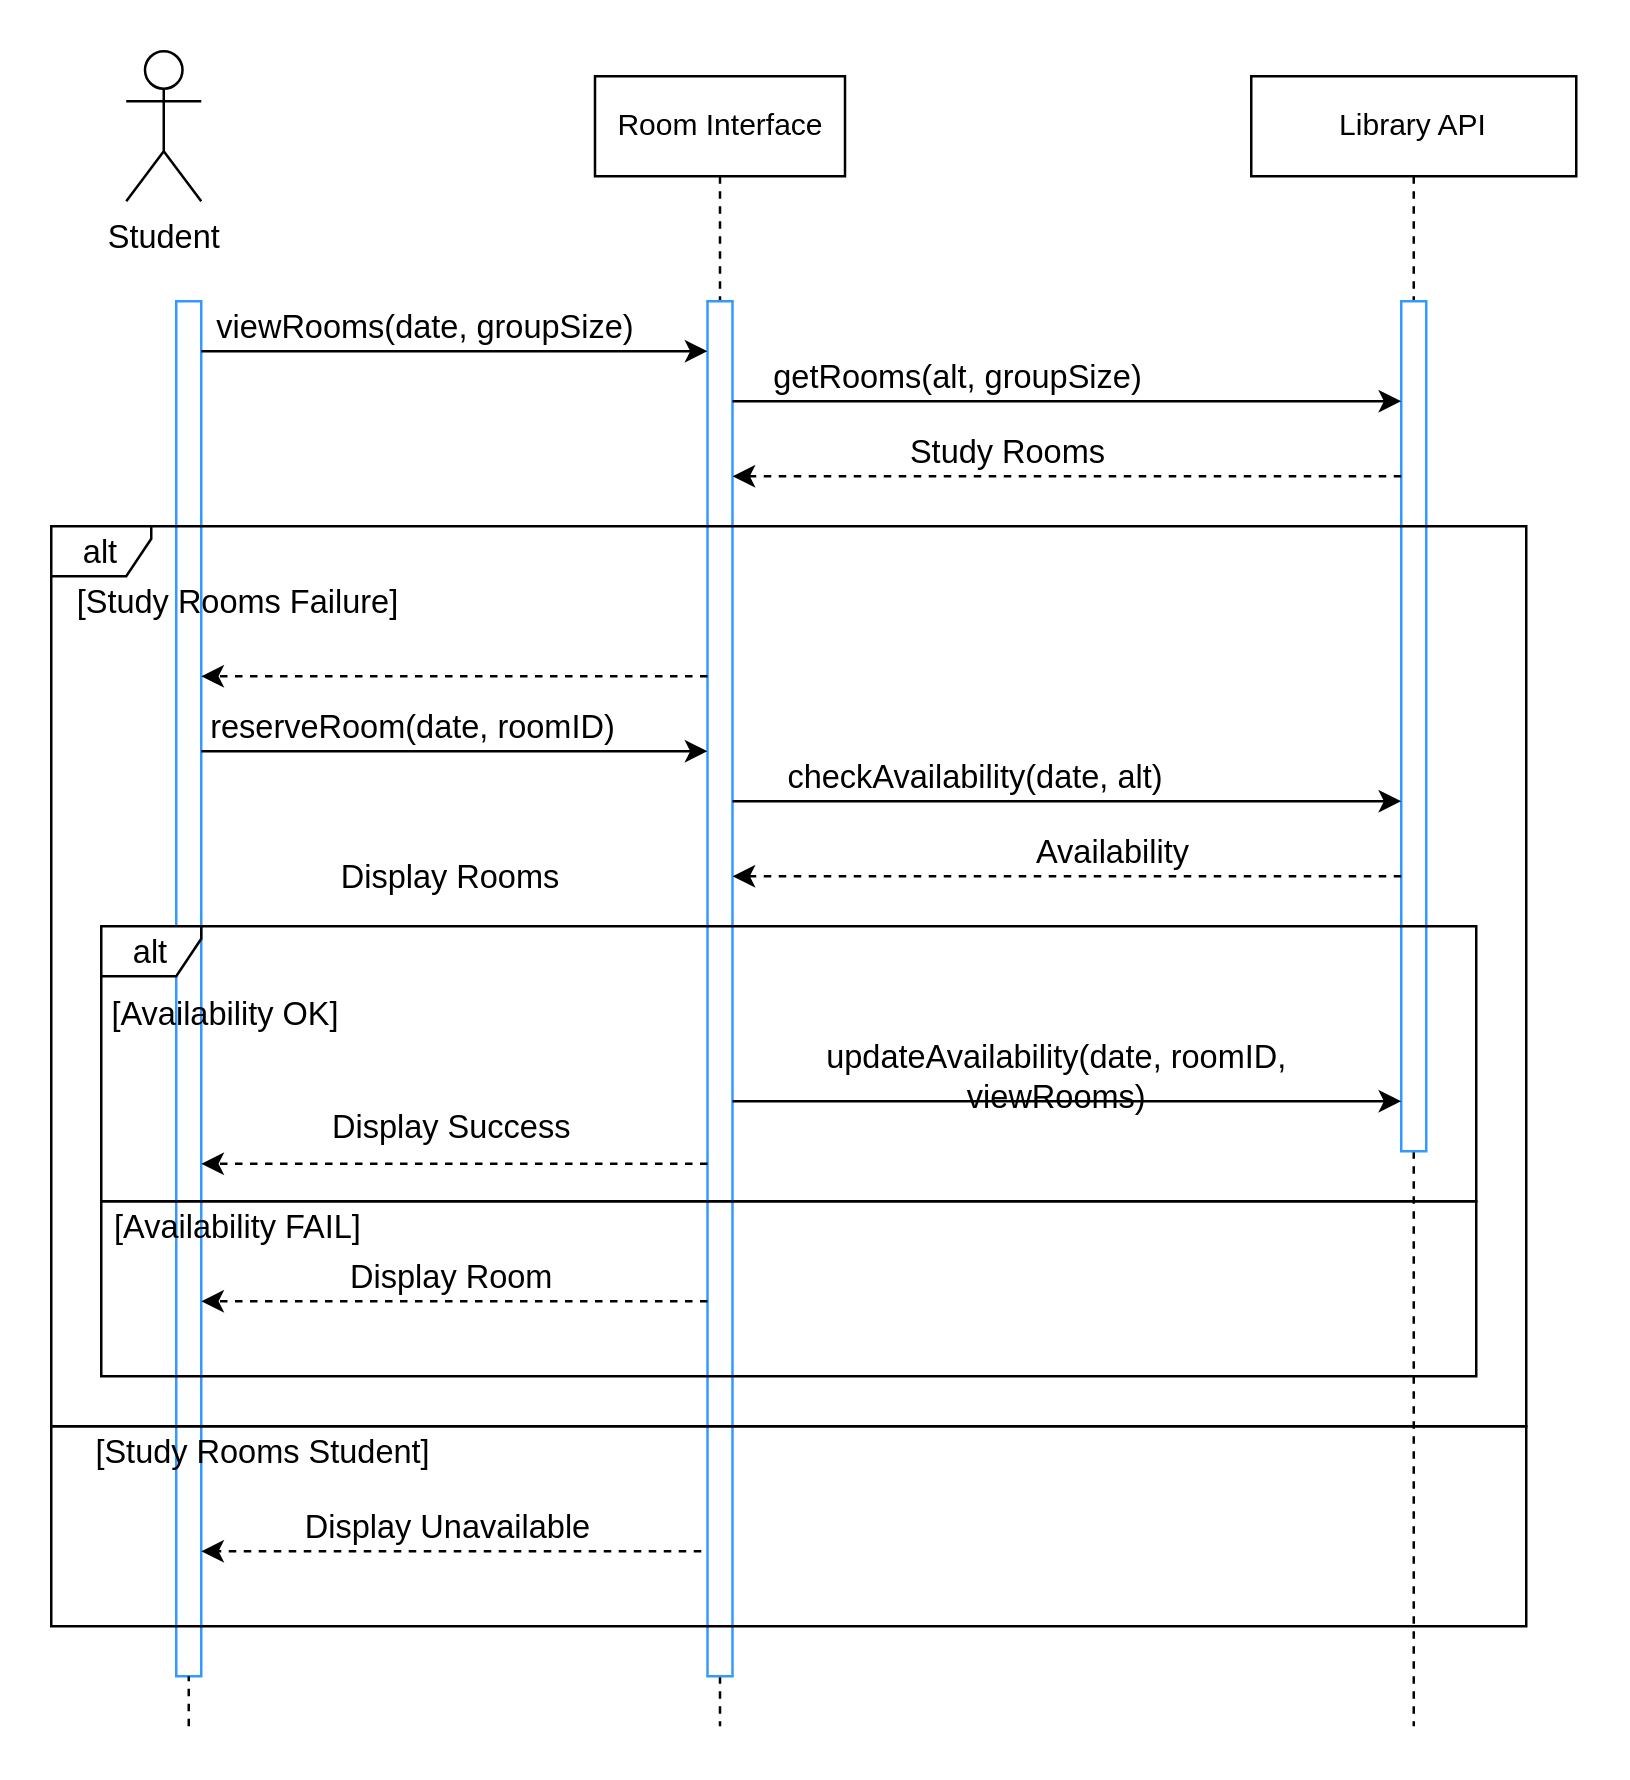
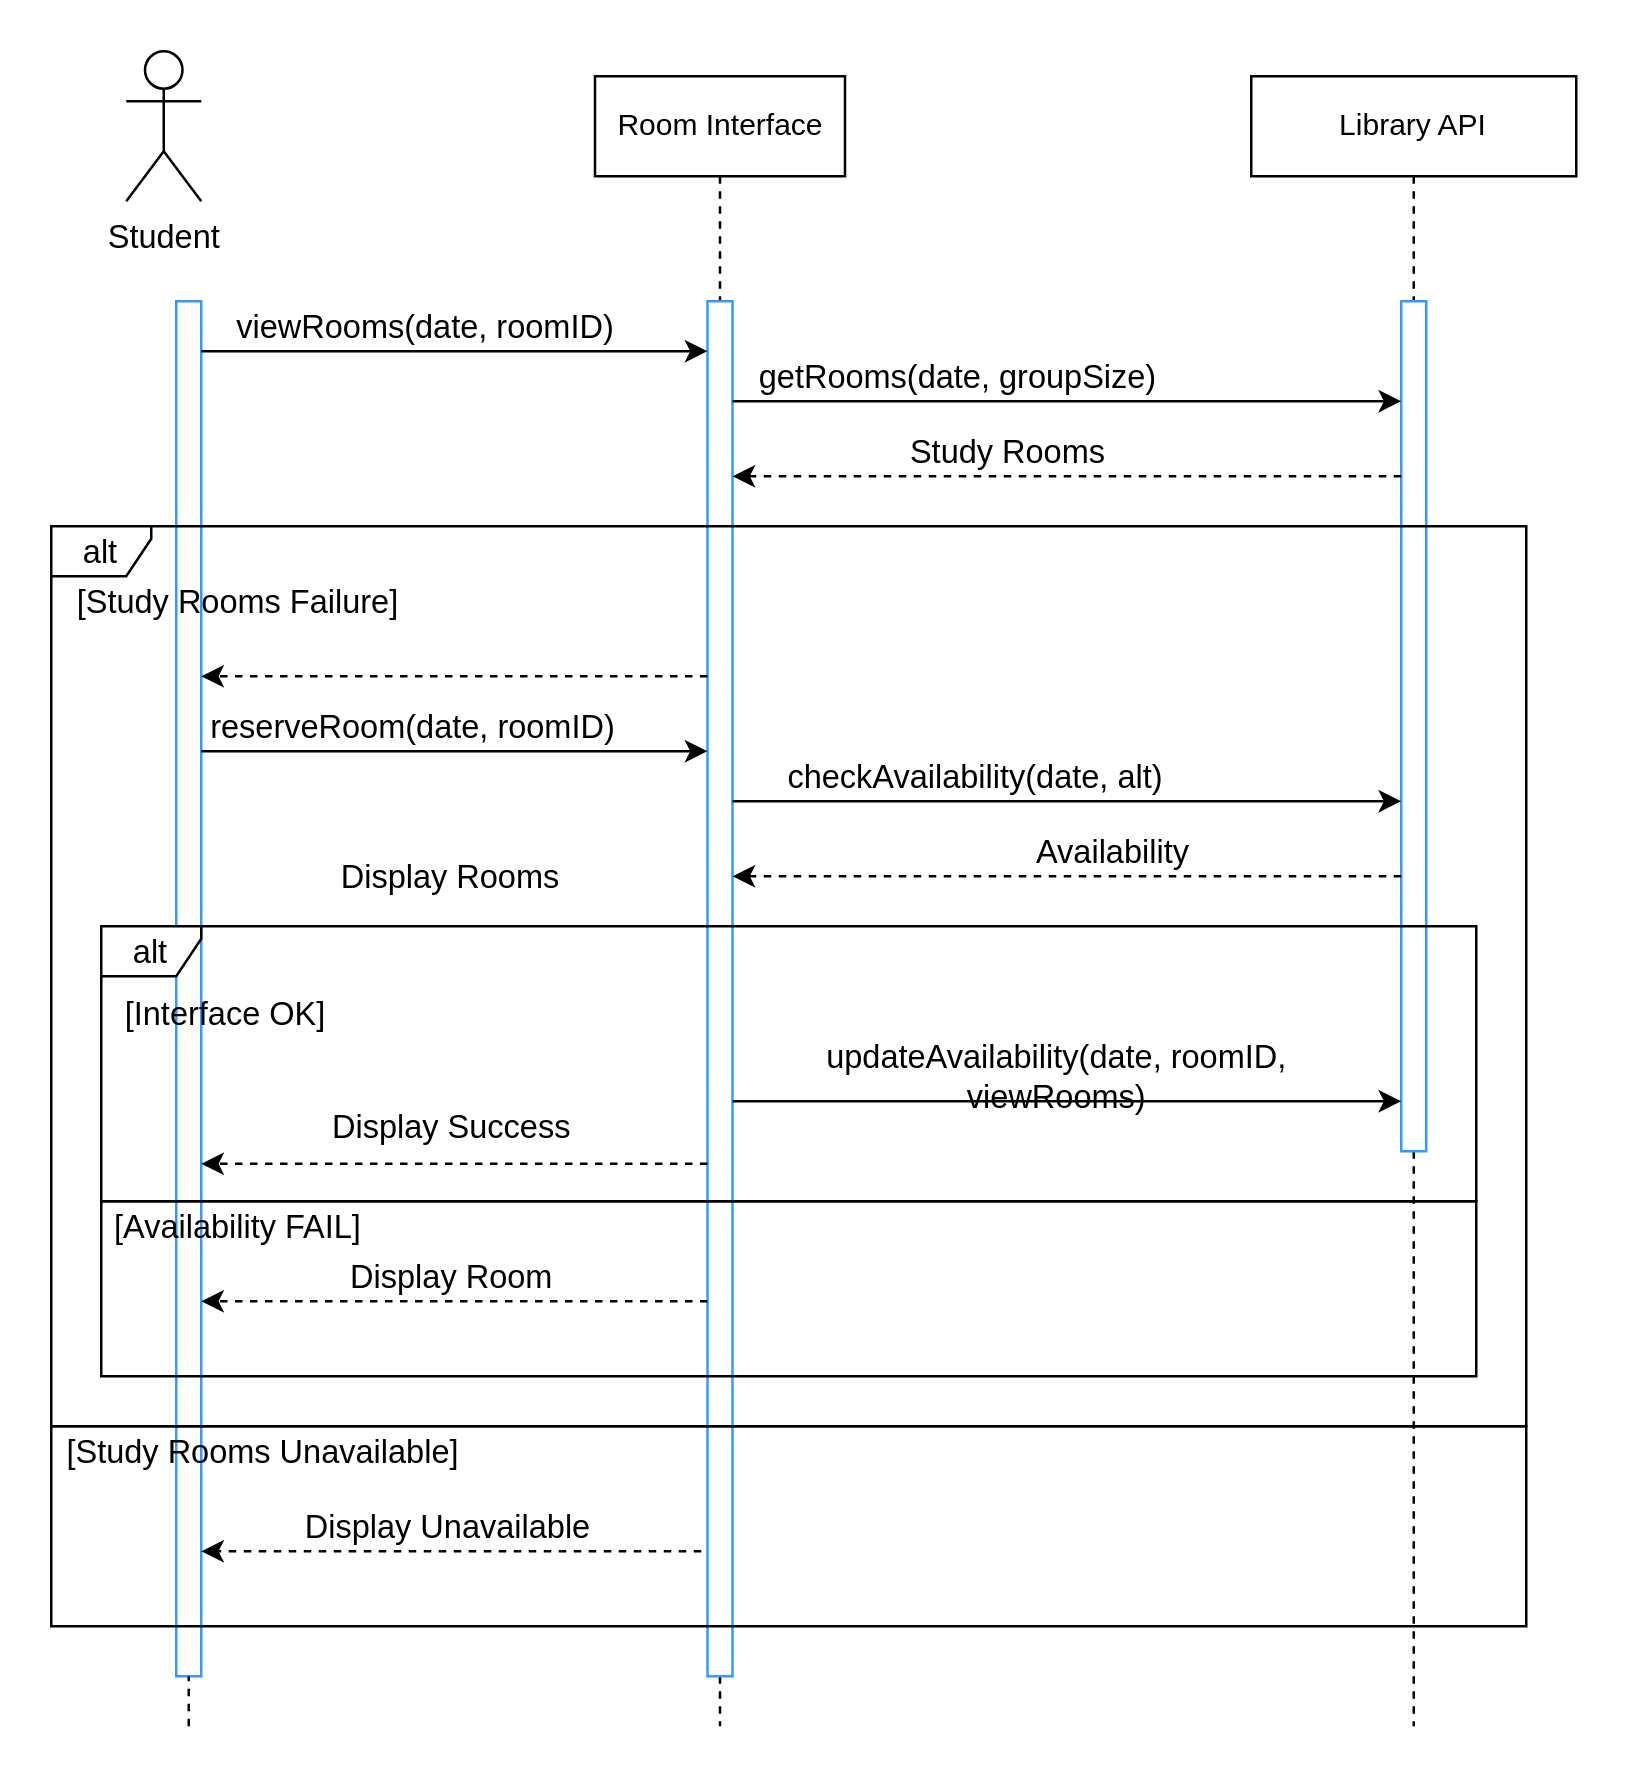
  <mxCell id="0" />
  <mxCell id="1" parent="0" />
  <mxCell id="2" value="Library API" style="shape=umlLifeline;perimeter=lifelinePerimeter;whiteSpace=wrap;html=1;container=0;dropTarget=0;collapsible=0;recursiveResize=0;outlineConnect=0;portConstraint=eastwest;newEdgeStyle={&quot;edgeStyle&quot;:&quot;elbowEdgeStyle&quot;,&quot;elbow&quot;:&quot;vertical&quot;,&quot;curved&quot;:0,&quot;rounded&quot;:0};" parent="1" vertex="1"><mxGeometry x="500" y="30" width="130" height="660" as="geometry" /></mxCell>
  <mxCell id="3" value="" style="html=1;points=[];perimeter=orthogonalPerimeter;outlineConnect=0;targetShapes=umlLifeline;portConstraint=eastwest;newEdgeStyle={&quot;edgeStyle&quot;:&quot;elbowEdgeStyle&quot;,&quot;elbow&quot;:&quot;vertical&quot;,&quot;curved&quot;:0,&quot;rounded&quot;:0};strokeColor=#3399FF;" parent="2" vertex="1"><mxGeometry x="60" y="90" width="10" height="340" as="geometry" /></mxCell>
  <mxCell id="4" value="Student" style="shape=umlActor;verticalLabelPosition=bottom;verticalAlign=top;html=1;outlineConnect=0;strokeColor=#000000;fontSize=13;" parent="1" vertex="1"><mxGeometry x="50" y="20" width="30" height="60" as="geometry" /></mxCell>
  <mxCell id="5" value="" style="html=1;points=[];perimeter=orthogonalPerimeter;outlineConnect=0;targetShapes=umlLifeline;portConstraint=eastwest;newEdgeStyle={&quot;edgeStyle&quot;:&quot;elbowEdgeStyle&quot;,&quot;elbow&quot;:&quot;vertical&quot;,&quot;curved&quot;:0,&quot;rounded&quot;:0};strokeColor=#3399FF;" parent="1" vertex="1"><mxGeometry x="70" y="120" width="10" height="550" as="geometry" /></mxCell>
  <mxCell id="6" value="Room Interface" style="shape=umlLifeline;perimeter=lifelinePerimeter;whiteSpace=wrap;html=1;container=0;dropTarget=0;collapsible=0;recursiveResize=0;outlineConnect=0;portConstraint=eastwest;newEdgeStyle={&quot;edgeStyle&quot;:&quot;elbowEdgeStyle&quot;,&quot;elbow&quot;:&quot;vertical&quot;,&quot;curved&quot;:0,&quot;rounded&quot;:0};" parent="1" vertex="1"><mxGeometry x="237.5" y="30" width="100" height="660" as="geometry" /></mxCell>
  <mxCell id="7" value="" style="html=1;points=[];perimeter=orthogonalPerimeter;outlineConnect=0;targetShapes=umlLifeline;portConstraint=eastwest;newEdgeStyle={&quot;edgeStyle&quot;:&quot;elbowEdgeStyle&quot;,&quot;elbow&quot;:&quot;vertical&quot;,&quot;curved&quot;:0,&quot;rounded&quot;:0};strokeColor=#3399FF;" parent="6" vertex="1"><mxGeometry x="45" y="90" width="10" height="550" as="geometry" /></mxCell>
  <mxCell id="8" value="" style="endArrow=none;dashed=1;html=1;rounded=0;fontSize=13;" parent="1" target="5" edge="1"><mxGeometry width="50" height="50" relative="1" as="geometry"><mxPoint x="75" y="690" as="sourcePoint" /><mxPoint x="75" y="650" as="targetPoint" /><Array as="points" /></mxGeometry></mxCell>
  <mxCell id="9" value="" style="endArrow=classic;html=1;rounded=0;fontSize=13;" parent="1" source="5" target="7" edge="1"><mxGeometry width="50" height="50" relative="1" as="geometry"><mxPoint x="180" y="370" as="sourcePoint" /><mxPoint x="230" y="320" as="targetPoint" /><Array as="points"><mxPoint x="150" y="140" /></Array></mxGeometry></mxCell>
- <mxCell id="10" value="viewRooms(date, groupSize)" style="text;html=1;strokeColor=none;fillColor=none;align=center;verticalAlign=middle;whiteSpace=wrap;rounded=0;fontSize=13;" parent="1" vertex="1"><mxGeometry x="80" y="120" width="180" height="20" as="geometry" /></mxCell>
+ <mxCell id="10" value="viewRooms(date, roomID)" style="text;html=1;strokeColor=none;fillColor=none;align=center;verticalAlign=middle;whiteSpace=wrap;rounded=0;fontSize=13;" parent="1" vertex="1"><mxGeometry x="80" y="120" width="180" height="20" as="geometry" /></mxCell>
  <mxCell id="11" value="reserveRoom(date, roomID)" style="text;html=1;strokeColor=none;fillColor=none;align=center;verticalAlign=middle;whiteSpace=wrap;rounded=0;fontSize=13;" parent="1" vertex="1"><mxGeometry x="80" y="280" width="170" height="20" as="geometry" /></mxCell>
  <mxCell id="12" value="alt" style="shape=umlFrame;whiteSpace=wrap;html=1;pointerEvents=0;strokeColor=#000000;fontSize=13;width=40;height=20;" parent="1" vertex="1"><mxGeometry x="20" y="210" width="590" height="360" as="geometry" /></mxCell>
  <mxCell id="13" value="[Study Rooms Failure]" style="text;html=1;strokeColor=none;fillColor=none;align=center;verticalAlign=middle;whiteSpace=wrap;rounded=0;fontSize=13;" parent="1" vertex="1"><mxGeometry x="20" y="230" width="150" height="20" as="geometry" /></mxCell>
  <mxCell id="14" value="" style="endArrow=classic;html=1;rounded=0;fontSize=13;dashed=1;" parent="1" source="3" target="7" edge="1"><mxGeometry width="50" height="50" relative="1" as="geometry"><mxPoint x="460" y="390" as="sourcePoint" /><mxPoint x="475" y="230" as="targetPoint" /><Array as="points"><mxPoint x="480" y="190" /></Array></mxGeometry></mxCell>
  <mxCell id="15" value="Study Rooms" style="text;html=1;strokeColor=none;fillColor=none;align=center;verticalAlign=middle;whiteSpace=wrap;rounded=0;fontSize=13;" parent="1" vertex="1"><mxGeometry x="357.5" y="170" width="90" height="20" as="geometry" /></mxCell>
  <mxCell id="16" value="" style="endArrow=classic;html=1;rounded=0;fontSize=13;" parent="1" edge="1"><mxGeometry width="50" height="50" relative="1" as="geometry"><mxPoint x="80" y="300" as="sourcePoint" /><mxPoint x="282.5" y="300" as="targetPoint" /><Array as="points"><mxPoint x="150" y="300" /><mxPoint x="215" y="300" /></Array></mxGeometry></mxCell>
  <mxCell id="17" value="" style="endArrow=classic;html=1;rounded=0;fontSize=13;dashed=1;" parent="1" source="3" edge="1"><mxGeometry width="50" height="50" relative="1" as="geometry"><mxPoint x="510" y="350" as="sourcePoint" /><mxPoint x="292.5" y="350" as="targetPoint" /><Array as="points"><mxPoint x="430" y="350" /><mxPoint x="350" y="350" /></Array></mxGeometry></mxCell>
  <mxCell id="18" value="Availability" style="text;html=1;strokeColor=none;fillColor=none;align=center;verticalAlign=middle;whiteSpace=wrap;rounded=0;fontSize=13;" parent="1" vertex="1"><mxGeometry x="400" y="330" width="90" height="20" as="geometry" /></mxCell>
  <mxCell id="19" value="alt" style="shape=umlFrame;whiteSpace=wrap;html=1;pointerEvents=0;strokeColor=#000000;fontSize=13;width=40;height=20;" parent="1" vertex="1"><mxGeometry x="40" y="370" width="550" height="110" as="geometry" /></mxCell>
- <mxCell id="20" value="[Availability OK]" style="text;html=1;strokeColor=none;fillColor=none;align=center;verticalAlign=middle;whiteSpace=wrap;rounded=0;fontSize=13;" parent="1" vertex="1"><mxGeometry x="40" y="395" width="100" height="20" as="geometry" /></mxCell>
+ <mxCell id="20" value="[Interface OK]" style="text;html=1;strokeColor=none;fillColor=none;align=center;verticalAlign=middle;whiteSpace=wrap;rounded=0;fontSize=13;" parent="1" vertex="1"><mxGeometry x="40" y="395" width="100" height="20" as="geometry" /></mxCell>
  <mxCell id="21" value="" style="endArrow=classic;html=1;rounded=0;fontSize=13;dashed=1;" parent="1" edge="1"><mxGeometry width="50" height="50" relative="1" as="geometry"><mxPoint x="282.5" y="465" as="sourcePoint" /><mxPoint x="80" y="465" as="targetPoint" /><Array as="points"><mxPoint x="180" y="465" /></Array></mxGeometry></mxCell>
  <mxCell id="22" value="Display Success" style="text;html=1;strokeColor=none;fillColor=none;align=center;verticalAlign=middle;whiteSpace=wrap;rounded=0;fontSize=13;" parent="1" vertex="1"><mxGeometry x="92.5" y="440" width="175" height="20" as="geometry" /></mxCell>
  <mxCell id="23" value="" style="rounded=0;whiteSpace=wrap;html=1;strokeColor=#000000;fontSize=13;fillColor=none;" parent="1" vertex="1"><mxGeometry x="40" y="480" width="550" height="70" as="geometry" /></mxCell>
  <mxCell id="24" value="[Availability FAIL]" style="text;html=1;strokeColor=none;fillColor=none;align=center;verticalAlign=middle;whiteSpace=wrap;rounded=0;fontSize=13;" parent="1" vertex="1"><mxGeometry x="40" y="480" width="110" height="20" as="geometry" /></mxCell>
  <mxCell id="25" value="" style="endArrow=classic;html=1;rounded=0;dashed=1;fontSize=13;" parent="1" edge="1"><mxGeometry width="50" height="50" relative="1" as="geometry"><mxPoint x="282.5" y="520" as="sourcePoint" /><mxPoint x="80" y="520" as="targetPoint" /><Array as="points"><mxPoint x="240" y="520" /><mxPoint x="190" y="520" /></Array></mxGeometry></mxCell>
  <mxCell id="26" value="Display Room" style="text;html=1;strokeColor=none;fillColor=none;align=center;verticalAlign=middle;whiteSpace=wrap;rounded=0;fontSize=13;" parent="1" vertex="1"><mxGeometry x="78.75" y="500" width="202.5" height="20" as="geometry" /></mxCell>
  <mxCell id="27" value="" style="rounded=0;whiteSpace=wrap;html=1;strokeColor=#000000;fontSize=13;fillColor=none;" parent="1" vertex="1"><mxGeometry x="20" y="570" width="590" height="80" as="geometry" /></mxCell>
- <mxCell id="28" value="[Study Rooms Student]" style="text;html=1;strokeColor=none;fillColor=none;align=center;verticalAlign=middle;whiteSpace=wrap;rounded=0;fontSize=13;" parent="1" vertex="1"><mxGeometry x="20" y="570" width="170" height="20" as="geometry" /></mxCell>
+ <mxCell id="28" value="[Study Rooms Unavailable]" style="text;html=1;strokeColor=none;fillColor=none;align=center;verticalAlign=middle;whiteSpace=wrap;rounded=0;fontSize=13;" parent="1" vertex="1"><mxGeometry x="20" y="570" width="170" height="20" as="geometry" /></mxCell>
  <mxCell id="29" value="" style="endArrow=classic;html=1;rounded=0;dashed=1;fontSize=13;" parent="1" edge="1" target="5"><mxGeometry width="50" height="50" relative="1" as="geometry"><mxPoint x="280" y="620" as="sourcePoint" /><mxPoint x="77.5" y="620" as="targetPoint" /><Array as="points"><mxPoint x="257.5" y="620" /><mxPoint x="167.5" y="620" /></Array></mxGeometry></mxCell>
  <mxCell id="30" value="Display Unavailable" style="text;html=1;strokeColor=none;fillColor=none;align=center;verticalAlign=middle;whiteSpace=wrap;rounded=0;fontSize=13;" parent="1" vertex="1"><mxGeometry x="78.75" y="600" width="200" height="20" as="geometry" /></mxCell>
- <mxCell id="31" value="getRooms(alt, groupSize)" style="text;html=1;strokeColor=none;fillColor=none;align=center;verticalAlign=middle;whiteSpace=wrap;rounded=0;fontSize=13;" parent="1" vertex="1"><mxGeometry x="297.5" y="140" width="170" height="20" as="geometry" /></mxCell>
+ <mxCell id="31" value="getRooms(date, groupSize)" style="text;html=1;strokeColor=none;fillColor=none;align=center;verticalAlign=middle;whiteSpace=wrap;rounded=0;fontSize=13;" parent="1" vertex="1"><mxGeometry x="297.5" y="140" width="170" height="20" as="geometry" /></mxCell>
  <mxCell id="32" value="" style="endArrow=classic;html=1;rounded=0;" parent="1" source="7" target="3" edge="1"><mxGeometry width="50" height="50" relative="1" as="geometry"><mxPoint x="282.5" y="180" as="sourcePoint" /><mxPoint x="700" y="160" as="targetPoint" /><Array as="points"><mxPoint x="330" y="160" /><mxPoint x="418" y="160" /><mxPoint x="470" y="160" /></Array></mxGeometry></mxCell>
  <mxCell id="33" value="" style="endArrow=classic;html=1;rounded=0;fontSize=13;dashed=1;" parent="1" source="7" target="5" edge="1"><mxGeometry width="50" height="50" relative="1" as="geometry"><mxPoint x="275" y="270" as="sourcePoint" /><mxPoint x="80" y="280" as="targetPoint" /><Array as="points"><mxPoint x="240" y="270" /><mxPoint x="190" y="270" /></Array></mxGeometry></mxCell>
  <mxCell id="34" value="Display Rooms" style="text;html=1;strokeColor=none;fillColor=none;align=center;verticalAlign=middle;whiteSpace=wrap;rounded=0;fontSize=13;" parent="1" vertex="1"><mxGeometry x="135" y="340" width="90" height="20" as="geometry" /></mxCell>
  <mxCell id="35" value="checkAvailability(date, alt)" style="text;html=1;strokeColor=none;fillColor=none;align=center;verticalAlign=middle;whiteSpace=wrap;rounded=0;fontSize=13;" parent="1" vertex="1"><mxGeometry x="290" y="300" width="200" height="20" as="geometry" /></mxCell>
  <mxCell id="36" value="" style="endArrow=classic;html=1;rounded=0;" parent="1" target="3" edge="1"><mxGeometry width="50" height="50" relative="1" as="geometry"><mxPoint x="292.5" y="320" as="sourcePoint" /><mxPoint x="510" y="320" as="targetPoint" /><Array as="points"><mxPoint x="300" y="320" /><mxPoint x="390" y="320" /><mxPoint x="480" y="320" /><mxPoint x="530" y="320" /><mxPoint x="540" y="320" /></Array></mxGeometry></mxCell>
  <mxCell id="37" value="updateAvailability(date, roomID, viewRooms)" style="text;html=1;strokeColor=none;fillColor=none;align=center;verticalAlign=middle;whiteSpace=wrap;rounded=0;fontSize=13;" parent="1" vertex="1"><mxGeometry x="295" y="420" width="255" height="20" as="geometry" /></mxCell>
  <mxCell id="38" value="" style="endArrow=classic;html=1;rounded=0;" parent="1" target="3" edge="1" source="7"><mxGeometry width="50" height="50" relative="1" as="geometry"><mxPoint x="290" y="440" as="sourcePoint" /><mxPoint x="507.5" y="440" as="targetPoint" /><Array as="points"><mxPoint x="337.5" y="440" /><mxPoint x="387.5" y="440" /><mxPoint x="407.5" y="440" /><mxPoint x="427.5" y="440" /><mxPoint x="477.5" y="440" /></Array></mxGeometry></mxCell>
